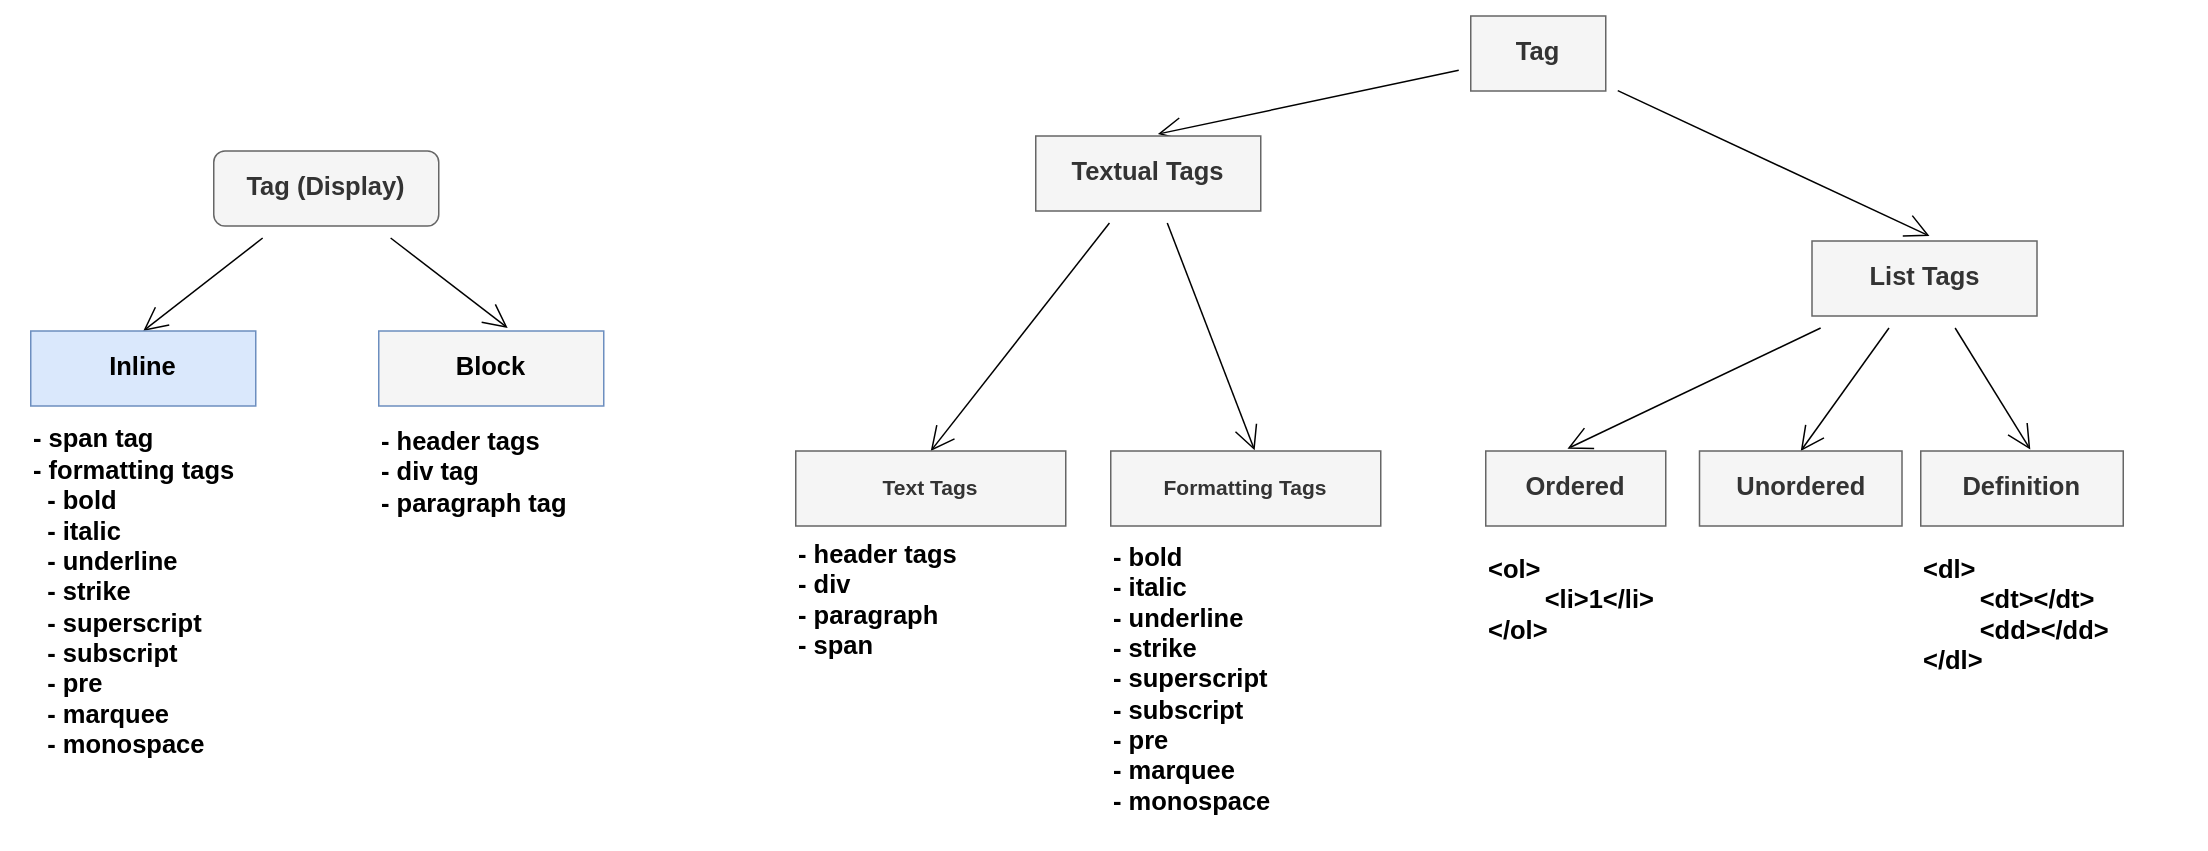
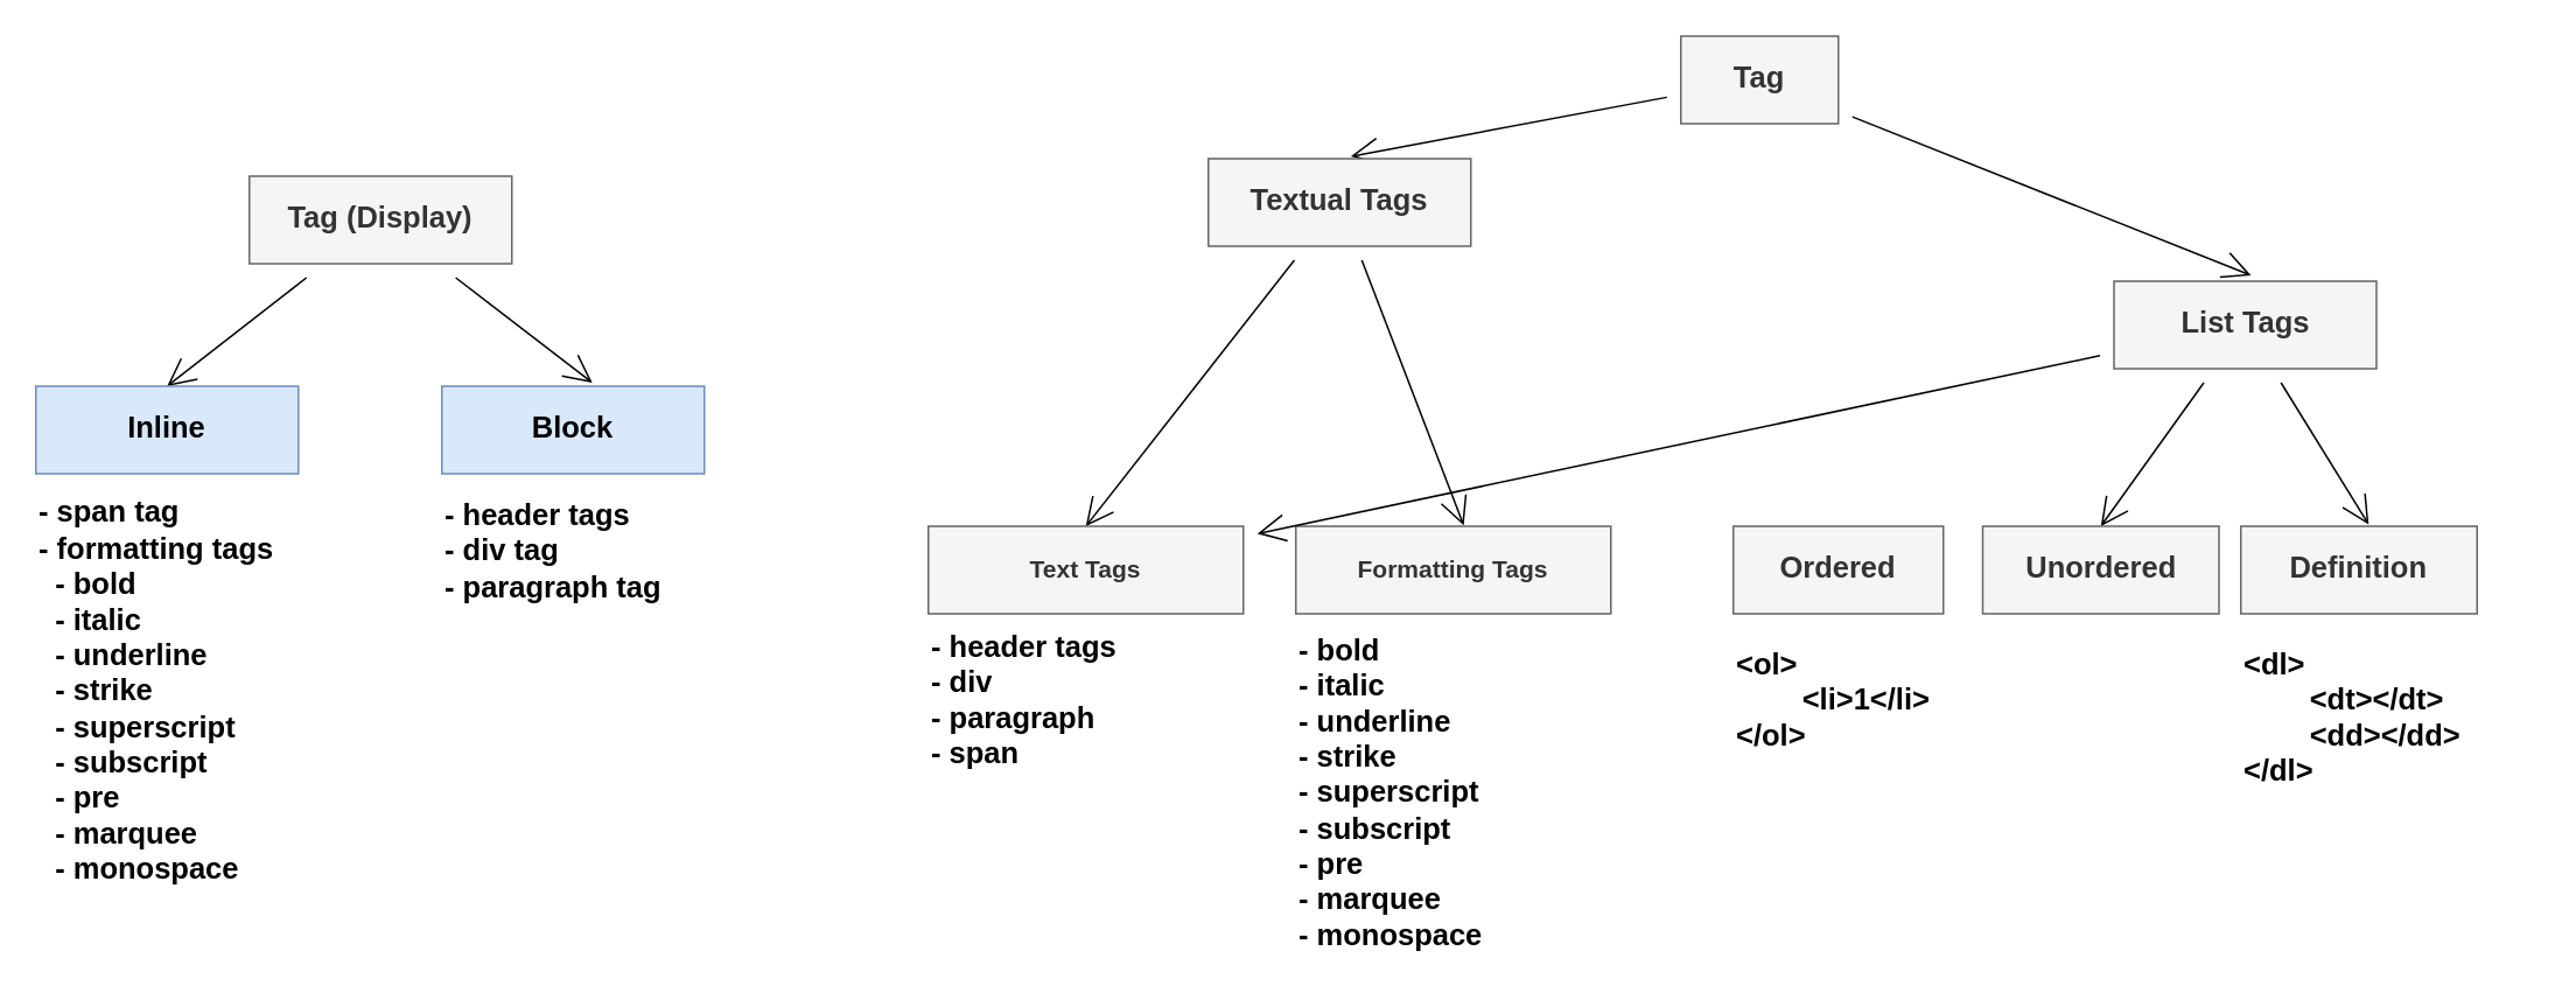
  <mxCell id="0" />
  <mxCell id="1" parent="0" />
  <mxCell id="2" style="edgeStyle=none;curved=1;rounded=0;orthogonalLoop=1;jettySize=auto;html=1;entryX=0.5;entryY=0;entryDx=0;entryDy=0;fontSize=17;endArrow=open;startSize=14;endSize=14;sourcePerimeterSpacing=8;targetPerimeterSpacing=8;" edge="1" parent="1" source="4" target="5"><mxGeometry relative="1" as="geometry" /></mxCell>
  <mxCell id="3" style="edgeStyle=none;curved=1;rounded=0;orthogonalLoop=1;jettySize=auto;html=1;entryX=0.573;entryY=-0.04;entryDx=0;entryDy=0;entryPerimeter=0;fontSize=17;endArrow=open;startSize=14;endSize=14;sourcePerimeterSpacing=8;targetPerimeterSpacing=8;" edge="1" parent="1" source="4" target="6"><mxGeometry relative="1" as="geometry" /></mxCell>
- <mxCell id="4" value="Tag (Display)" style="whiteSpace=wrap;html=1;hachureGap=4;pointerEvents=0;fontStyle=1;fontSize=17;fillColor=#f5f5f5;strokeColor=#666666;fontColor=#333333;rounded=1;" vertex="1" parent="1"><mxGeometry x="142" y="100" width="150" height="50" as="geometry" /></mxCell>
+ <mxCell id="4" value="Tag (Display)" style="rounded=0;whiteSpace=wrap;html=1;hachureGap=4;pointerEvents=0;fontStyle=1;fontSize=17;fillColor=#f5f5f5;strokeColor=#666666;fontColor=#333333;" vertex="1" parent="1"><mxGeometry x="142" y="100" width="150" height="50" as="geometry" /></mxCell>
  <mxCell id="5" value="Inline" style="rounded=0;whiteSpace=wrap;html=1;hachureGap=4;pointerEvents=0;fontStyle=1;fontSize=17;fillColor=#dae8fc;strokeColor=#6c8ebf;" vertex="1" parent="1"><mxGeometry x="20" y="220" width="150" height="50" as="geometry" /></mxCell>
- <mxCell id="6" value="Block" style="rounded=0;whiteSpace=wrap;html=1;hachureGap=4;pointerEvents=0;fontStyle=1;fontSize=17;fillColor=#f5f5f5;strokeColor=#6c8ebf;" vertex="1" parent="1"><mxGeometry x="252" y="220" width="150" height="50" as="geometry" /></mxCell>
+ <mxCell id="6" value="Block" style="rounded=0;whiteSpace=wrap;html=1;hachureGap=4;pointerEvents=0;fontStyle=1;fontSize=17;fillColor=#dae8fc;strokeColor=#6c8ebf;" vertex="1" parent="1"><mxGeometry x="252" y="220" width="150" height="50" as="geometry" /></mxCell>
  <mxCell id="7" value="- header tags&lt;br&gt;- div tag&lt;br&gt;- paragraph tag" style="text;html=1;strokeColor=none;fillColor=none;align=left;verticalAlign=middle;whiteSpace=wrap;rounded=0;hachureGap=4;pointerEvents=0;fontSize=17;fontStyle=1" vertex="1" parent="1"><mxGeometry x="252" y="280" width="158" height="70" as="geometry" /></mxCell>
  <mxCell id="8" value="- span tag&lt;br&gt;- formatting tags&lt;br&gt;&amp;nbsp; - bold&lt;br&gt;&amp;nbsp; - italic&lt;br&gt;&amp;nbsp; - underline&lt;br&gt;&amp;nbsp; - strike&lt;br&gt;&amp;nbsp; - superscript&lt;br&gt;&amp;nbsp; - subscript&lt;br&gt;&amp;nbsp; - pre&lt;br&gt;&amp;nbsp; - marquee&lt;br&gt;&amp;nbsp; - monospace" style="text;html=1;strokeColor=none;fillColor=none;align=left;verticalAlign=middle;whiteSpace=wrap;rounded=0;hachureGap=4;pointerEvents=0;fontSize=17;fontStyle=1" vertex="1" parent="1"><mxGeometry x="20" y="280" width="172" height="230" as="geometry" /></mxCell>
  <mxCell id="9" style="edgeStyle=none;curved=1;rounded=0;orthogonalLoop=1;jettySize=auto;html=1;entryX=0.543;entryY=-0.026;entryDx=0;entryDy=0;entryPerimeter=0;fontSize=14;endArrow=open;startSize=14;endSize=14;sourcePerimeterSpacing=8;targetPerimeterSpacing=8;" edge="1" parent="1" source="11" target="14"><mxGeometry relative="1" as="geometry" /></mxCell>
  <mxCell id="10" style="edgeStyle=none;curved=1;rounded=0;orthogonalLoop=1;jettySize=auto;html=1;entryX=0.522;entryY=-0.066;entryDx=0;entryDy=0;entryPerimeter=0;fontSize=14;endArrow=open;startSize=14;endSize=14;sourcePerimeterSpacing=8;targetPerimeterSpacing=8;" edge="1" parent="1" source="11" target="22"><mxGeometry relative="1" as="geometry" /></mxCell>
- <mxCell id="11" value="Tag" style="rounded=0;whiteSpace=wrap;html=1;hachureGap=4;pointerEvents=0;fontStyle=1;fontSize=17;fillColor=#f5f5f5;strokeColor=#666666;fontColor=#333333;" vertex="1" parent="1"><mxGeometry x="980" y="10" width="90" height="50" as="geometry" /></mxCell>
+ <mxCell id="11" value="Tag" style="rounded=0;whiteSpace=wrap;html=1;hachureGap=4;pointerEvents=0;fontStyle=1;fontSize=17;fillColor=#f5f5f5;strokeColor=#666666;fontColor=#333333;" vertex="1" parent="1"><mxGeometry x="960" y="20" width="90" height="50" as="geometry" /></mxCell>
  <mxCell id="12" style="edgeStyle=none;curved=1;rounded=0;orthogonalLoop=1;jettySize=auto;html=1;entryX=0.533;entryY=-0.009;entryDx=0;entryDy=0;entryPerimeter=0;fontSize=14;endArrow=open;startSize=14;endSize=14;sourcePerimeterSpacing=8;targetPerimeterSpacing=8;" edge="1" parent="1" source="14" target="15"><mxGeometry relative="1" as="geometry" /></mxCell>
  <mxCell id="13" style="edgeStyle=none;curved=1;rounded=0;orthogonalLoop=1;jettySize=auto;html=1;entryX=0.5;entryY=0;entryDx=0;entryDy=0;fontSize=14;endArrow=open;startSize=14;endSize=14;sourcePerimeterSpacing=8;targetPerimeterSpacing=8;" edge="1" parent="1" source="14" target="16"><mxGeometry relative="1" as="geometry" /></mxCell>
  <mxCell id="14" value="Textual Tags" style="rounded=0;whiteSpace=wrap;html=1;hachureGap=4;pointerEvents=0;fontStyle=1;fontSize=17;fillColor=#f5f5f5;strokeColor=#666666;fontColor=#333333;" vertex="1" parent="1"><mxGeometry x="690" y="90" width="150" height="50" as="geometry" /></mxCell>
  <mxCell id="15" value="Formatting Tags" style="rounded=0;whiteSpace=wrap;html=1;hachureGap=4;pointerEvents=0;fontStyle=1;fontSize=14;fillColor=#f5f5f5;strokeColor=#666666;fontColor=#333333;" vertex="1" parent="1"><mxGeometry x="740" y="300" width="180" height="50" as="geometry" /></mxCell>
  <mxCell id="16" value="Text Tags" style="rounded=0;whiteSpace=wrap;html=1;hachureGap=4;pointerEvents=0;fontStyle=1;fontSize=14;fillColor=#f5f5f5;strokeColor=#666666;fontColor=#333333;" vertex="1" parent="1"><mxGeometry x="530" y="300" width="180" height="50" as="geometry" /></mxCell>
  <mxCell id="17" value="- bold&lt;br&gt;- italic&lt;br&gt;- underline&lt;br&gt;- strike&lt;br&gt;- superscript&lt;br&gt;- subscript&lt;br&gt;- pre&lt;br&gt;- marquee&lt;br&gt;- monospace" style="text;html=1;strokeColor=none;fillColor=none;align=left;verticalAlign=middle;whiteSpace=wrap;rounded=0;hachureGap=4;pointerEvents=0;fontSize=17;fontStyle=1" vertex="1" parent="1"><mxGeometry x="740" y="360" width="172" height="185" as="geometry" /></mxCell>
  <mxCell id="18" value="- header tags&lt;br&gt;- div&lt;br&gt;- paragraph&lt;br&gt;- span" style="text;html=1;strokeColor=none;fillColor=none;align=left;verticalAlign=middle;whiteSpace=wrap;rounded=0;hachureGap=4;pointerEvents=0;fontSize=17;fontStyle=1" vertex="1" parent="1"><mxGeometry x="530" y="360" width="158" height="80" as="geometry" /></mxCell>
- <mxCell id="19" style="edgeStyle=none;curved=1;rounded=0;orthogonalLoop=1;jettySize=auto;html=1;entryX=0.454;entryY=-0.031;entryDx=0;entryDy=0;entryPerimeter=0;fontSize=14;endArrow=open;startSize=14;endSize=14;sourcePerimeterSpacing=8;targetPerimeterSpacing=8;" edge="1" parent="1" source="22" target="23"><mxGeometry relative="1" as="geometry" /></mxCell>
+ <mxCell id="19" style="edgeStyle=none;curved=1;rounded=0;orthogonalLoop=1;jettySize=auto;html=1;fontSize=14;endArrow=open;startSize=14;endSize=14;sourcePerimeterSpacing=8;targetPerimeterSpacing=8;" edge="1" parent="1" source="22" target="16"><mxGeometry relative="1" as="geometry" /></mxCell>
  <mxCell id="20" style="edgeStyle=none;curved=1;rounded=0;orthogonalLoop=1;jettySize=auto;html=1;entryX=0.5;entryY=0;entryDx=0;entryDy=0;fontSize=14;endArrow=open;startSize=14;endSize=14;sourcePerimeterSpacing=8;targetPerimeterSpacing=8;" edge="1" parent="1" source="22" target="24"><mxGeometry relative="1" as="geometry" /></mxCell>
  <mxCell id="21" style="edgeStyle=none;curved=1;rounded=0;orthogonalLoop=1;jettySize=auto;html=1;entryX=0.541;entryY=-0.02;entryDx=0;entryDy=0;entryPerimeter=0;fontSize=14;endArrow=open;startSize=14;endSize=14;sourcePerimeterSpacing=8;targetPerimeterSpacing=8;" edge="1" parent="1" source="22" target="25"><mxGeometry relative="1" as="geometry" /></mxCell>
  <mxCell id="22" value="List Tags" style="rounded=0;whiteSpace=wrap;html=1;hachureGap=4;pointerEvents=0;fontStyle=1;fontSize=17;fillColor=#f5f5f5;strokeColor=#666666;fontColor=#333333;" vertex="1" parent="1"><mxGeometry x="1207.5" y="160" width="150" height="50" as="geometry" /></mxCell>
  <mxCell id="23" value="Ordered" style="rounded=0;whiteSpace=wrap;html=1;hachureGap=4;pointerEvents=0;fontStyle=1;fontSize=17;fillColor=#f5f5f5;strokeColor=#666666;fontColor=#333333;" vertex="1" parent="1"><mxGeometry x="990" y="300" width="120" height="50" as="geometry" /></mxCell>
  <mxCell id="24" value="Unordered" style="rounded=0;whiteSpace=wrap;html=1;hachureGap=4;pointerEvents=0;fontStyle=1;fontSize=17;fillColor=#f5f5f5;strokeColor=#666666;fontColor=#333333;" vertex="1" parent="1"><mxGeometry x="1132.5" y="300" width="135" height="50" as="geometry" /></mxCell>
  <mxCell id="25" value="Definition" style="rounded=0;whiteSpace=wrap;html=1;hachureGap=4;pointerEvents=0;fontStyle=1;fontSize=17;fillColor=#f5f5f5;strokeColor=#666666;fontColor=#333333;" vertex="1" parent="1"><mxGeometry x="1280" y="300" width="135" height="50" as="geometry" /></mxCell>
  <mxCell id="26" value="&amp;lt;ol&amp;gt;&lt;br&gt;&lt;span style=&quot;white-space: pre&quot;&gt;&#09;&lt;/span&gt;&amp;lt;li&amp;gt;1&amp;lt;/li&amp;gt;&lt;br&gt;&amp;lt;/ol&amp;gt;" style="text;html=1;strokeColor=none;fillColor=none;align=left;verticalAlign=middle;whiteSpace=wrap;rounded=0;hachureGap=4;pointerEvents=0;fontSize=17;fontStyle=1" vertex="1" parent="1"><mxGeometry x="990" y="360" width="120" height="80" as="geometry" /></mxCell>
  <mxCell id="27" value="&amp;lt;dl&amp;gt;&lt;br&gt;&lt;span style=&quot;white-space: pre&quot;&gt;&#09;&lt;/span&gt;&amp;lt;dt&amp;gt;&amp;lt;/dt&amp;gt;&lt;br&gt;&lt;span style=&quot;white-space: pre&quot;&gt;&#09;&lt;/span&gt;&amp;lt;dd&amp;gt;&amp;lt;/dd&amp;gt;&lt;br&gt;&amp;lt;/dl&amp;gt;&lt;br&gt;" style="text;html=1;strokeColor=none;fillColor=none;align=left;verticalAlign=middle;whiteSpace=wrap;rounded=0;hachureGap=4;pointerEvents=0;fontSize=17;fontStyle=1" vertex="1" parent="1"><mxGeometry x="1280" y="370" width="170" height="80" as="geometry" /></mxCell>
